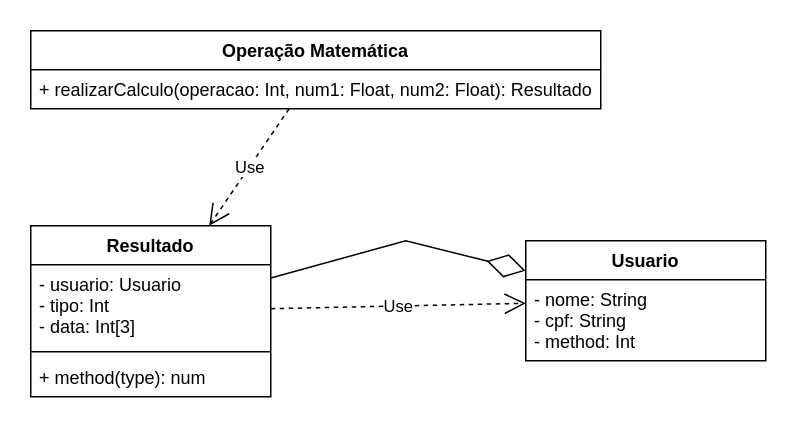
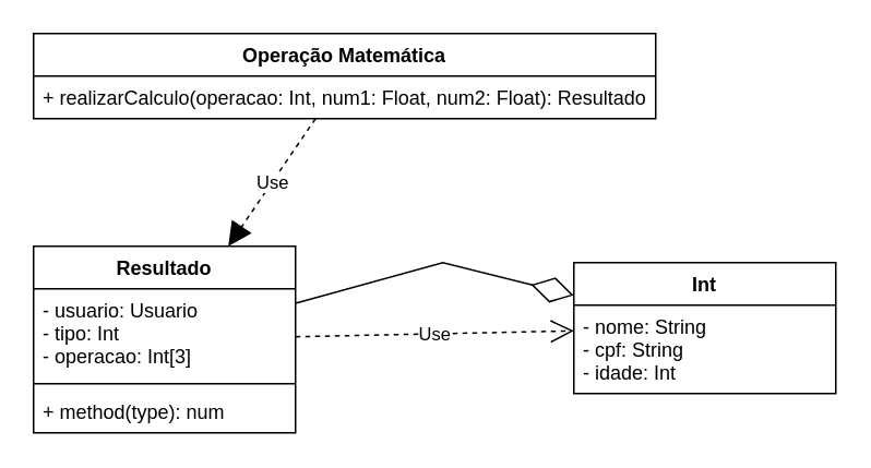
  <mxCell id="0" />
  <mxCell id="1" parent="0" />
  <mxCell id="2" value="Operação Matemática" style="swimlane;fontStyle=1;align=center;verticalAlign=top;childLayout=stackLayout;horizontal=1;startSize=26;horizontalStack=0;resizeParent=1;resizeParentMax=0;resizeLast=0;collapsible=1;marginBottom=0;" vertex="1" parent="1"><mxGeometry x="20" y="20" width="380" height="52" as="geometry" /></mxCell>
  <mxCell id="3" value="+ realizarCalculo(operacao: Int, num1: Float, num2: Float): Resultado" style="text;strokeColor=none;fillColor=none;align=left;verticalAlign=top;spacingLeft=4;spacingRight=4;overflow=hidden;rotatable=0;points=[[0,0.5],[1,0.5]];portConstraint=eastwest;" vertex="1" parent="2"><mxGeometry y="26" width="380" height="26" as="geometry" /></mxCell>
  <mxCell id="4" value="Resultado" style="swimlane;fontStyle=1;align=center;verticalAlign=top;childLayout=stackLayout;horizontal=1;startSize=26;horizontalStack=0;resizeParent=1;resizeParentMax=0;resizeLast=0;collapsible=1;marginBottom=0;" vertex="1" parent="1"><mxGeometry x="20" y="150" width="160" height="114" as="geometry" /></mxCell>
- <mxCell id="5" value="- usuario: Usuario&#10;- tipo: Int&#10;- data: Int[3]&#10;&#10;" style="text;strokeColor=none;fillColor=none;align=left;verticalAlign=top;spacingLeft=4;spacingRight=4;overflow=hidden;rotatable=0;points=[[0,0.5],[1,0.5]];portConstraint=eastwest;" vertex="1" parent="4"><mxGeometry y="26" width="160" height="54" as="geometry" /></mxCell>
+ <mxCell id="5" value="- usuario: Usuario&#10;- tipo: Int&#10;- operacao: Int[3]&#10;&#10;" style="text;strokeColor=none;fillColor=none;align=left;verticalAlign=top;spacingLeft=4;spacingRight=4;overflow=hidden;rotatable=0;points=[[0,0.5],[1,0.5]];portConstraint=eastwest;" vertex="1" parent="4"><mxGeometry y="26" width="160" height="54" as="geometry" /></mxCell>
  <mxCell id="6" value="" style="line;strokeWidth=1;fillColor=none;align=left;verticalAlign=middle;spacingTop=-1;spacingLeft=3;spacingRight=3;rotatable=0;labelPosition=right;points=[];portConstraint=eastwest;" vertex="1" parent="4"><mxGeometry y="80" width="160" height="8" as="geometry" /></mxCell>
  <mxCell id="7" value="+ method(type): num" style="text;strokeColor=none;fillColor=none;align=left;verticalAlign=top;spacingLeft=4;spacingRight=4;overflow=hidden;rotatable=0;points=[[0,0.5],[1,0.5]];portConstraint=eastwest;" vertex="1" parent="4"><mxGeometry y="88" width="160" height="26" as="geometry" /></mxCell>
- <mxCell id="8" value="Usuario" style="swimlane;fontStyle=1;align=center;verticalAlign=top;childLayout=stackLayout;horizontal=1;startSize=26;horizontalStack=0;resizeParent=1;resizeParentMax=0;resizeLast=0;collapsible=1;marginBottom=0;" vertex="1" parent="1"><mxGeometry x="350" y="160" width="160" height="80" as="geometry" /></mxCell>
- <mxCell id="9" value="- nome: String&#10;- cpf: String&#10;- method: Int&#10;" style="text;strokeColor=none;fillColor=none;align=left;verticalAlign=top;spacingLeft=4;spacingRight=4;overflow=hidden;rotatable=0;points=[[0,0.5],[1,0.5]];portConstraint=eastwest;" vertex="1" parent="8"><mxGeometry y="26" width="160" height="54" as="geometry" /></mxCell>
- <mxCell id="10" value="Use" style="endArrow=open;endSize=12;dashed=1;html=1;rounded=0;" edge="1" parent="1" source="2" target="4"><mxGeometry width="160" relative="1" as="geometry"><mxPoint x="310" y="30" as="sourcePoint" /><mxPoint x="470" y="30" as="targetPoint" /></mxGeometry></mxCell>
+ <mxCell id="8" value="Int" style="swimlane;fontStyle=1;align=center;verticalAlign=top;childLayout=stackLayout;horizontal=1;startSize=26;horizontalStack=0;resizeParent=1;resizeParentMax=0;resizeLast=0;collapsible=1;marginBottom=0;" vertex="1" parent="1"><mxGeometry x="350" y="160" width="160" height="80" as="geometry" /></mxCell>
+ <mxCell id="9" value="- nome: String&#10;- cpf: String&#10;- idade: Int&#10;" style="text;strokeColor=none;fillColor=none;align=left;verticalAlign=top;spacingLeft=4;spacingRight=4;overflow=hidden;rotatable=0;points=[[0,0.5],[1,0.5]];portConstraint=eastwest;" vertex="1" parent="8"><mxGeometry y="26" width="160" height="54" as="geometry" /></mxCell>
+ <mxCell id="10" value="Use" style="endArrow=block;endSize=12;dashed=1;html=1;rounded=0;" edge="1" parent="1" source="2" target="4"><mxGeometry width="160" relative="1" as="geometry"><mxPoint x="310" y="30" as="sourcePoint" /><mxPoint x="470" y="30" as="targetPoint" /></mxGeometry></mxCell>
  <mxCell id="11" value="Use" style="endArrow=open;endSize=12;dashed=1;html=1;rounded=0;" edge="1" parent="1" source="4" target="8"><mxGeometry width="160" relative="1" as="geometry"><mxPoint x="150" y="170" as="sourcePoint" /><mxPoint x="310" y="170" as="targetPoint" /></mxGeometry></mxCell>
  <mxCell id="12" value="" style="endArrow=diamondThin;endFill=0;endSize=24;html=1;rounded=0;" edge="1" parent="1" source="4" target="8"><mxGeometry width="160" relative="1" as="geometry"><mxPoint x="140" y="180" as="sourcePoint" /><mxPoint x="300" y="180" as="targetPoint" /><Array as="points"><mxPoint x="270" y="160" /></Array></mxGeometry></mxCell>
